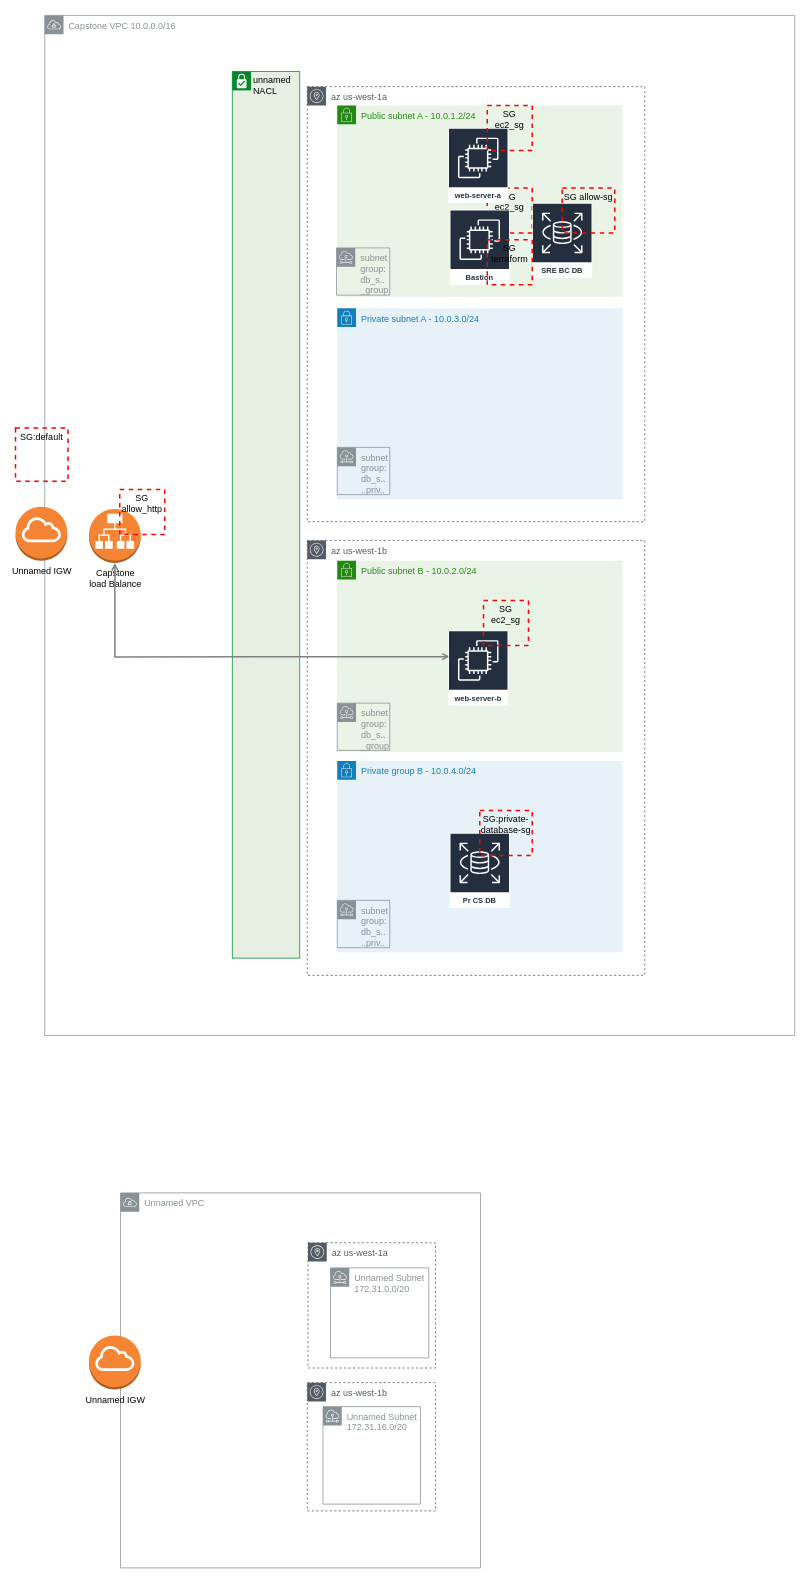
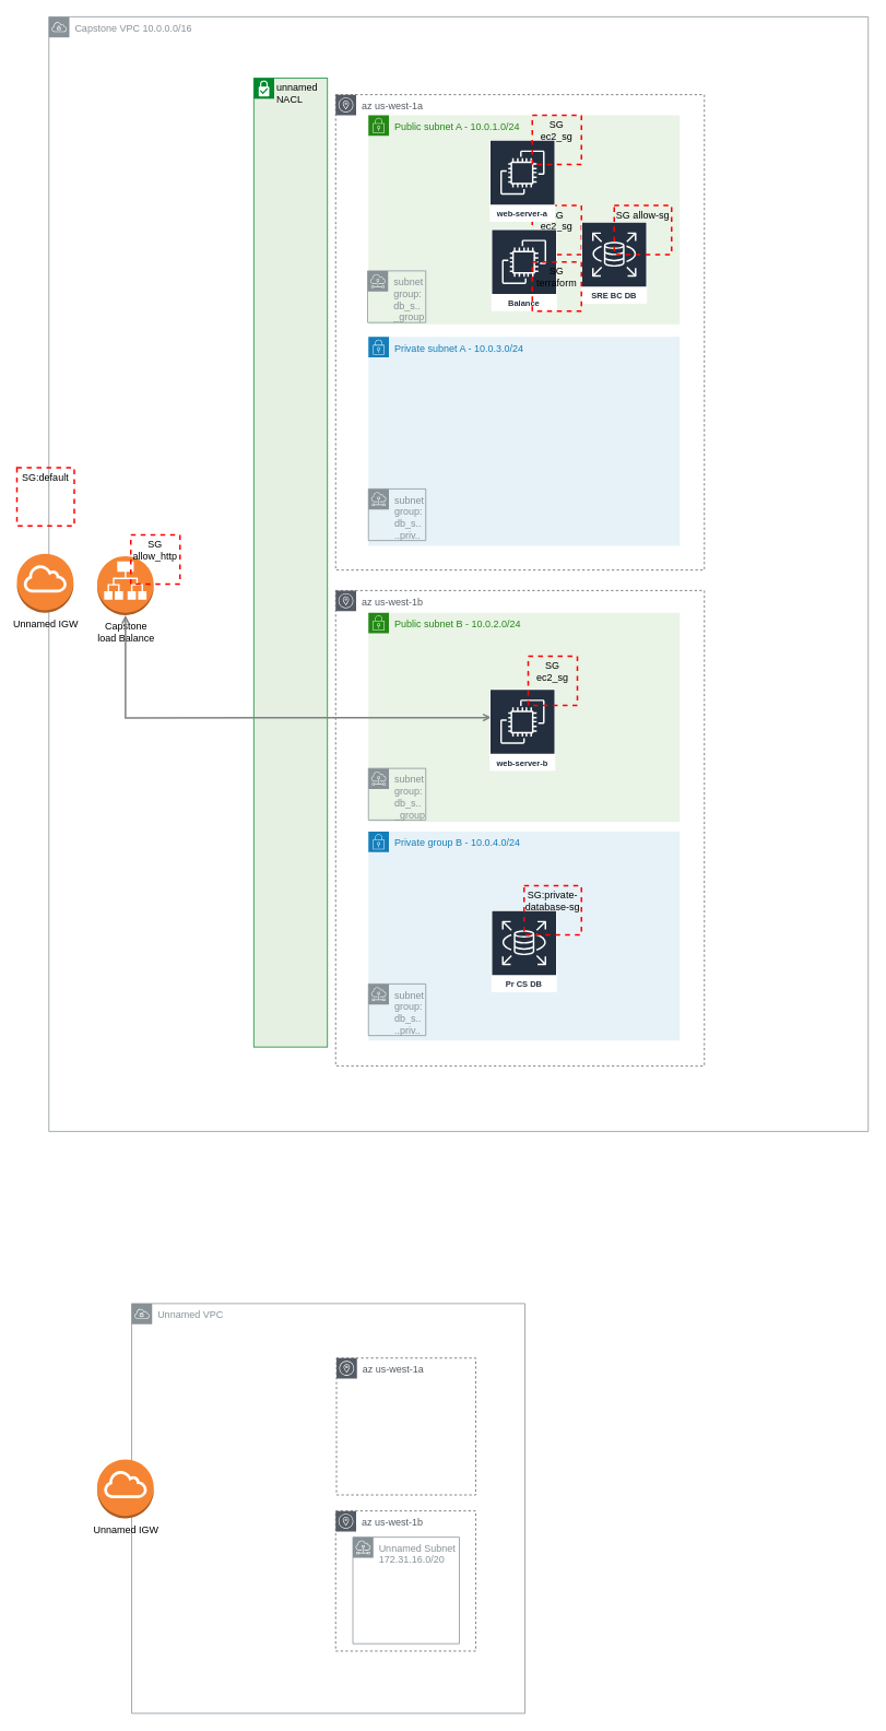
  <mxCell id="0" />
  <mxCell id="1" parent="0" />
  <mxCell id="2" value="Public subnet B - 10.0.2.0/24" style="points=[[0,0],[0.25,0],[0.5,0],[0.75,0],[1,0],[1,0.25],[1,0.5],[1,0.75],[1,1],[0.75,1],[0.5,1],[0.25,1],[0,1],[0,0.75],[0,0.5],[0,0.25]];outlineConnect=0;gradientColor=none;html=1;whiteSpace=wrap;fontSize=12;fontStyle=0;container=1;pointerEvents=0;collapsible=0;recursiveResize=0;shape=mxgraph.aws4.group;grIcon=mxgraph.aws4.group_security_group;grStroke=0;strokeColor=#248814;fillColor=#E9F3E6;verticalAlign=top;align=left;spacingLeft=30;fontColor=#248814;dashed=0;" vertex="1" parent="1"><mxGeometry x="449" y="747" width="380" height="255" as="geometry" /></mxCell>
  <mxCell id="3" value="Private group B - 10.0.4.0/24" style="points=[[0,0],[0.25,0],[0.5,0],[0.75,0],[1,0],[1,0.25],[1,0.5],[1,0.75],[1,1],[0.75,1],[0.5,1],[0.25,1],[0,1],[0,0.75],[0,0.5],[0,0.25]];outlineConnect=0;gradientColor=none;html=1;whiteSpace=wrap;fontSize=12;fontStyle=0;container=1;pointerEvents=0;collapsible=0;recursiveResize=0;shape=mxgraph.aws4.group;grIcon=mxgraph.aws4.group_security_group;grStroke=0;strokeColor=#147EBA;fillColor=#E6F2F8;verticalAlign=top;align=left;spacingLeft=30;fontColor=#147EBA;dashed=0;" vertex="1" parent="1"><mxGeometry x="449" y="1014" width="380" height="255" as="geometry" /></mxCell>
  <mxCell id="4" value="Capstone VPC 10.0.0.0/16" style="sketch=0;outlineConnect=0;gradientColor=none;html=1;whiteSpace=wrap;fontSize=12;fontStyle=0;shape=mxgraph.aws4.group;grIcon=mxgraph.aws4.group_vpc;strokeColor=#879196;fillColor=none;verticalAlign=top;align=left;spacingLeft=30;fontColor=#879196;dashed=0;" parent="1" vertex="1"><mxGeometry x="59" y="20" width="1000" height="1360" as="geometry" /></mxCell>
  <mxCell id="5" value="az us-west-1a" style="sketch=0;outlineConnect=0;gradientColor=none;html=1;whiteSpace=wrap;fontSize=12;fontStyle=0;shape=mxgraph.aws4.group;grIcon=mxgraph.aws4.group_availability_zone;strokeColor=#545B64;fillColor=none;verticalAlign=top;align=left;spacingLeft=30;fontColor=#545B64;dashed=1;" parent="1" vertex="1"><mxGeometry x="409" y="115" width="450" height="580" as="geometry" /></mxCell>
  <mxCell id="6" value="Private subnet A - 10.0.3.0/24" style="points=[[0,0],[0.25,0],[0.5,0],[0.75,0],[1,0],[1,0.25],[1,0.5],[1,0.75],[1,1],[0.75,1],[0.5,1],[0.25,1],[0,1],[0,0.75],[0,0.5],[0,0.25]];outlineConnect=0;gradientColor=none;html=1;whiteSpace=wrap;fontSize=12;fontStyle=0;container=1;pointerEvents=0;collapsible=0;recursiveResize=0;shape=mxgraph.aws4.group;grIcon=mxgraph.aws4.group_security_group;grStroke=0;strokeColor=#147EBA;fillColor=#E6F2F8;verticalAlign=top;align=left;spacingLeft=30;fontColor=#147EBA;dashed=0;" vertex="1" parent="1"><mxGeometry x="449" y="410.5" width="380" height="255" as="geometry" /></mxCell>
  <mxCell id="7" value="subnet&lt;br&gt;group:&lt;br&gt;db_s..&lt;br&gt;..priv.." style="sketch=0;outlineConnect=0;gradientColor=none;html=1;whiteSpace=wrap;fontSize=12;fontStyle=0;shape=mxgraph.aws4.group;grIcon=mxgraph.aws4.group_subnet;strokeColor=#879196;fillColor=none;verticalAlign=top;align=left;spacingLeft=30;fontColor=#879196;dashed=0;" vertex="1" parent="6"><mxGeometry y="185.5" width="70" height="63" as="geometry" /></mxCell>
- <mxCell id="8" value="Public subnet A - 10.0.1.2/24" style="points=[[0,0],[0.25,0],[0.5,0],[0.75,0],[1,0],[1,0.25],[1,0.5],[1,0.75],[1,1],[0.75,1],[0.5,1],[0.25,1],[0,1],[0,0.75],[0,0.5],[0,0.25]];outlineConnect=0;gradientColor=none;html=1;whiteSpace=wrap;fontSize=12;fontStyle=0;container=1;pointerEvents=0;collapsible=0;recursiveResize=0;shape=mxgraph.aws4.group;grIcon=mxgraph.aws4.group_security_group;grStroke=0;strokeColor=#248814;fillColor=#E9F3E6;verticalAlign=top;align=left;spacingLeft=30;fontColor=#248814;dashed=0;" vertex="1" parent="1"><mxGeometry x="449" y="140" width="380" height="255" as="geometry" /></mxCell>
+ <mxCell id="8" value="Public subnet A - 10.0.1.0/24" style="points=[[0,0],[0.25,0],[0.5,0],[0.75,0],[1,0],[1,0.25],[1,0.5],[1,0.75],[1,1],[0.75,1],[0.5,1],[0.25,1],[0,1],[0,0.75],[0,0.5],[0,0.25]];outlineConnect=0;gradientColor=none;html=1;whiteSpace=wrap;fontSize=12;fontStyle=0;container=1;pointerEvents=0;collapsible=0;recursiveResize=0;shape=mxgraph.aws4.group;grIcon=mxgraph.aws4.group_security_group;grStroke=0;strokeColor=#248814;fillColor=#E9F3E6;verticalAlign=top;align=left;spacingLeft=30;fontColor=#248814;dashed=0;" vertex="1" parent="1"><mxGeometry x="449" y="140" width="380" height="255" as="geometry" /></mxCell>
  <mxCell id="9" value="subnet&lt;br&gt;group:&lt;br&gt;db_s..&lt;br&gt;_group" style="sketch=0;outlineConnect=0;gradientColor=none;html=1;whiteSpace=wrap;fontSize=12;fontStyle=0;shape=mxgraph.aws4.group;grIcon=mxgraph.aws4.group_subnet;strokeColor=#879196;fillColor=none;verticalAlign=top;align=left;spacingLeft=30;fontColor=#879196;dashed=0;" vertex="1" parent="8"><mxGeometry x="-1" y="190" width="71" height="63" as="geometry" /></mxCell>
  <mxCell id="10" value="SG&lt;br&gt;ec2_sg" style="fontStyle=0;verticalAlign=top;align=center;spacingTop=-2;fillColor=none;rounded=0;whiteSpace=wrap;html=1;strokeColor=#FF0000;strokeWidth=2;dashed=1;container=1;collapsible=0;expand=0;recursiveResize=0;" vertex="1" parent="8"><mxGeometry x="200" y="110" width="60" height="60" as="geometry" /></mxCell>
  <mxCell id="11" value="unnamed &lt;br&gt;NACL" style="shape=mxgraph.ibm.box;prType=subnet;fontStyle=0;verticalAlign=top;align=left;spacingLeft=32;spacingTop=4;fillColor=#E6F0E2;rounded=0;whiteSpace=wrap;html=1;strokeColor=#00882B;strokeWidth=1;dashed=0;container=1;spacing=-4;collapsible=0;expand=0;recursiveResize=0;" parent="1" vertex="1"><mxGeometry x="309" y="95" width="90" height="1182" as="geometry" /></mxCell>
  <mxCell id="12" value="Capstone&lt;br&gt;load Balance" style="outlineConnect=0;dashed=0;verticalLabelPosition=bottom;verticalAlign=top;align=center;html=1;shape=mxgraph.aws3.application_load_balancer;fillColor=#F58534;gradientColor=none;" parent="1" vertex="1"><mxGeometry x="118" y="678" width="69" height="72" as="geometry" /></mxCell>
  <mxCell id="13" value="az us-west-1b" style="sketch=0;outlineConnect=0;gradientColor=none;html=1;whiteSpace=wrap;fontSize=12;fontStyle=0;shape=mxgraph.aws4.group;grIcon=mxgraph.aws4.group_availability_zone;strokeColor=#545B64;fillColor=none;verticalAlign=top;align=left;spacingLeft=30;fontColor=#545B64;dashed=1;" parent="1" vertex="1"><mxGeometry x="409" y="720" width="450" height="580" as="geometry" /></mxCell>
  <mxCell id="14" value="subnet&lt;br&gt;group:&lt;br&gt;db_s..&lt;br&gt;_group" style="sketch=0;outlineConnect=0;gradientColor=none;html=1;whiteSpace=wrap;fontSize=12;fontStyle=0;shape=mxgraph.aws4.group;grIcon=mxgraph.aws4.group_subnet;strokeColor=#879196;fillColor=none;verticalAlign=top;align=left;spacingLeft=30;fontColor=#879196;dashed=0;" parent="1" vertex="1"><mxGeometry x="449" y="937" width="70" height="63" as="geometry" /></mxCell>
  <mxCell id="15" value="Unnamed VPC" style="sketch=0;outlineConnect=0;gradientColor=none;html=1;whiteSpace=wrap;fontSize=12;fontStyle=0;shape=mxgraph.aws4.group;grIcon=mxgraph.aws4.group_vpc;strokeColor=#879196;fillColor=none;verticalAlign=top;align=left;spacingLeft=30;fontColor=#879196;dashed=0;" parent="1" vertex="1"><mxGeometry x="160" y="1590" width="480" height="500" as="geometry" /></mxCell>
  <mxCell id="16" value="az us-west-1a" style="sketch=0;outlineConnect=0;gradientColor=none;html=1;whiteSpace=wrap;fontSize=12;fontStyle=0;shape=mxgraph.aws4.group;grIcon=mxgraph.aws4.group_availability_zone;strokeColor=#545B64;fillColor=none;verticalAlign=top;align=left;spacingLeft=30;fontColor=#545B64;dashed=1;" parent="1" vertex="1"><mxGeometry x="410" y="1656.5" width="170" height="167" as="geometry" /></mxCell>
- <mxCell id="17" value="Unnamed Subnet&lt;br&gt;172.31.0.0/20" style="sketch=0;outlineConnect=0;gradientColor=none;html=1;whiteSpace=wrap;fontSize=12;fontStyle=0;shape=mxgraph.aws4.group;grIcon=mxgraph.aws4.group_subnet;strokeColor=#879196;fillColor=none;verticalAlign=top;align=left;spacingLeft=30;fontColor=#879196;dashed=0;" parent="1" vertex="1"><mxGeometry x="440" y="1690" width="131" height="120" as="geometry" /></mxCell>
  <mxCell id="18" value="az us-west-1b" style="sketch=0;outlineConnect=0;gradientColor=none;html=1;whiteSpace=wrap;fontSize=12;fontStyle=0;shape=mxgraph.aws4.group;grIcon=mxgraph.aws4.group_availability_zone;strokeColor=#545B64;fillColor=none;verticalAlign=top;align=left;spacingLeft=30;fontColor=#545B64;dashed=1;" parent="1" vertex="1"><mxGeometry x="409" y="1843" width="171" height="171" as="geometry" /></mxCell>
  <mxCell id="19" value="Unnamed Subnet&lt;br&gt;172.31.16.0/20" style="sketch=0;outlineConnect=0;gradientColor=none;html=1;whiteSpace=wrap;fontSize=12;fontStyle=0;shape=mxgraph.aws4.group;grIcon=mxgraph.aws4.group_subnet;strokeColor=#879196;fillColor=none;verticalAlign=top;align=left;spacingLeft=30;fontColor=#879196;dashed=0;" parent="1" vertex="1"><mxGeometry x="430" y="1875" width="130" height="130" as="geometry" /></mxCell>
- <mxCell id="20" value="Bastion" style="sketch=0;outlineConnect=0;fontColor=#232F3E;gradientColor=none;strokeColor=#ffffff;fillColor=#232F3E;dashed=0;verticalLabelPosition=middle;verticalAlign=bottom;align=center;html=1;whiteSpace=wrap;fontSize=10;fontStyle=1;spacing=3;shape=mxgraph.aws4.productIcon;prIcon=mxgraph.aws4.ec2;" parent="1" vertex="1"><mxGeometry x="599" y="279" width="80" height="100" as="geometry" /></mxCell>
+ <mxCell id="20" value="Balance" style="sketch=0;outlineConnect=0;fontColor=#232F3E;gradientColor=none;strokeColor=#ffffff;fillColor=#232F3E;dashed=0;verticalLabelPosition=middle;verticalAlign=bottom;align=center;html=1;whiteSpace=wrap;fontSize=10;fontStyle=1;spacing=3;shape=mxgraph.aws4.productIcon;prIcon=mxgraph.aws4.ec2;" parent="1" vertex="1"><mxGeometry x="599" y="279" width="80" height="100" as="geometry" /></mxCell>
  <mxCell id="21" style="edgeStyle=orthogonalEdgeStyle;rounded=0;orthogonalLoop=1;jettySize=auto;html=1;startArrow=open;startFill=0;endArrow=open;endFill=0;strokeWidth=2;strokeColor=#808080;exitX=0;exitY=0.5;exitDx=0;exitDy=0;exitPerimeter=0;" parent="1" target="12" edge="1"><mxGeometry relative="1" as="geometry"><mxPoint x="599" y="875" as="sourcePoint" /><mxPoint x="219" y="950" as="targetPoint" /></mxGeometry></mxCell>
  <mxCell id="22" value="Unnamed IGW" style="outlineConnect=0;dashed=0;verticalLabelPosition=bottom;verticalAlign=top;align=center;html=1;shape=mxgraph.aws3.internet_gateway;fillColor=#F58534;gradientColor=none;" parent="1" vertex="1"><mxGeometry x="118" y="1780" width="69" height="72" as="geometry" /></mxCell>
  <mxCell id="23" value="Unnamed IGW" style="outlineConnect=0;dashed=0;verticalLabelPosition=bottom;verticalAlign=top;align=center;html=1;shape=mxgraph.aws3.internet_gateway;fillColor=#F58534;gradientColor=none;" parent="1" vertex="1"><mxGeometry x="20" y="675" width="69" height="72" as="geometry" /></mxCell>
  <mxCell id="24" value="Pr CS DB" style="sketch=0;outlineConnect=0;fontColor=#232F3E;gradientColor=none;strokeColor=#ffffff;fillColor=#232F3E;dashed=0;verticalLabelPosition=middle;verticalAlign=bottom;align=center;html=1;whiteSpace=wrap;fontSize=10;fontStyle=1;spacing=3;shape=mxgraph.aws4.productIcon;prIcon=mxgraph.aws4.rds;" parent="1" vertex="1"><mxGeometry x="599" y="1110" width="80" height="100" as="geometry" /></mxCell>
  <mxCell id="25" value="SRE BC DB" style="sketch=0;outlineConnect=0;fontColor=#232F3E;gradientColor=none;strokeColor=#ffffff;fillColor=#232F3E;dashed=0;verticalLabelPosition=middle;verticalAlign=bottom;align=center;html=1;whiteSpace=wrap;fontSize=10;fontStyle=1;spacing=3;shape=mxgraph.aws4.productIcon;prIcon=mxgraph.aws4.rds;" vertex="1" parent="1"><mxGeometry x="709" y="270" width="80" height="100" as="geometry" /></mxCell>
  <mxCell id="26" value="web-server-a" style="sketch=0;outlineConnect=0;fontColor=#232F3E;gradientColor=none;strokeColor=#ffffff;fillColor=#232F3E;dashed=0;verticalLabelPosition=middle;verticalAlign=bottom;align=center;html=1;whiteSpace=wrap;fontSize=10;fontStyle=1;spacing=3;shape=mxgraph.aws4.productIcon;prIcon=mxgraph.aws4.ec2;" vertex="1" parent="1"><mxGeometry x="597" y="170" width="80" height="100" as="geometry" /></mxCell>
  <mxCell id="27" value="web-server-b" style="sketch=0;outlineConnect=0;fontColor=#232F3E;gradientColor=none;strokeColor=#ffffff;fillColor=#232F3E;dashed=0;verticalLabelPosition=middle;verticalAlign=bottom;align=center;html=1;whiteSpace=wrap;fontSize=10;fontStyle=1;spacing=3;shape=mxgraph.aws4.productIcon;prIcon=mxgraph.aws4.ec2;" vertex="1" parent="1"><mxGeometry x="597" y="840" width="80" height="100" as="geometry" /></mxCell>
  <mxCell id="28" value="SG:default" style="fontStyle=0;verticalAlign=top;align=center;spacingTop=-2;fillColor=none;rounded=0;whiteSpace=wrap;html=1;strokeColor=#FF0000;strokeWidth=2;dashed=1;container=1;collapsible=0;expand=0;recursiveResize=0;" vertex="1" parent="1"><mxGeometry x="20" y="570" width="70" height="71" as="geometry" /></mxCell>
  <mxCell id="29" value="SG:private-database-sg" style="fontStyle=0;verticalAlign=top;align=center;spacingTop=-2;fillColor=none;rounded=0;whiteSpace=wrap;html=1;strokeColor=#FF0000;strokeWidth=2;dashed=1;container=1;collapsible=0;expand=0;recursiveResize=0;" vertex="1" parent="1"><mxGeometry x="639" y="1080" width="70" height="60" as="geometry" /></mxCell>
  <mxCell id="30" value="SG allow-sg" style="fontStyle=0;verticalAlign=top;align=center;spacingTop=-2;fillColor=none;rounded=0;whiteSpace=wrap;html=1;strokeColor=#FF0000;strokeWidth=2;dashed=1;container=1;collapsible=0;expand=0;recursiveResize=0;" vertex="1" parent="1"><mxGeometry x="749" y="250" width="70" height="60" as="geometry" /></mxCell>
  <mxCell id="31" value="subnet&lt;br&gt;group:&lt;br&gt;db_s..&lt;br&gt;..priv.." style="sketch=0;outlineConnect=0;gradientColor=none;html=1;whiteSpace=wrap;fontSize=12;fontStyle=0;shape=mxgraph.aws4.group;grIcon=mxgraph.aws4.group_subnet;strokeColor=#879196;fillColor=none;verticalAlign=top;align=left;spacingLeft=30;fontColor=#879196;dashed=0;" vertex="1" parent="1"><mxGeometry x="449" y="1200" width="70" height="63" as="geometry" /></mxCell>
  <mxCell id="32" value="SG&lt;br&gt;ec2_sg" style="fontStyle=0;verticalAlign=top;align=center;spacingTop=-2;fillColor=none;rounded=0;whiteSpace=wrap;html=1;strokeColor=#FF0000;strokeWidth=2;dashed=1;container=1;collapsible=0;expand=0;recursiveResize=0;" vertex="1" parent="1"><mxGeometry x="649" y="140" width="60" height="60" as="geometry" /></mxCell>
  <mxCell id="33" value="SG&lt;br&gt;ec2_sg" style="fontStyle=0;verticalAlign=top;align=center;spacingTop=-2;fillColor=none;rounded=0;whiteSpace=wrap;html=1;strokeColor=#FF0000;strokeWidth=2;dashed=1;container=1;collapsible=0;expand=0;recursiveResize=0;" vertex="1" parent="1"><mxGeometry x="644" y="800" width="60" height="60" as="geometry" /></mxCell>
  <mxCell id="34" value="SG&lt;br&gt;allow_http" style="fontStyle=0;verticalAlign=top;align=center;spacingTop=-2;fillColor=none;rounded=0;whiteSpace=wrap;html=1;strokeColor=#FF0000;strokeWidth=2;dashed=1;container=1;collapsible=0;expand=0;recursiveResize=0;" vertex="1" parent="1"><mxGeometry x="159" y="652" width="60" height="60" as="geometry" /></mxCell>
  <mxCell id="35" value="SG&lt;br&gt;terraform" style="fontStyle=0;verticalAlign=top;align=center;spacingTop=-2;fillColor=none;rounded=0;whiteSpace=wrap;html=1;strokeColor=#FF0000;strokeWidth=2;dashed=1;container=1;collapsible=0;expand=0;recursiveResize=0;" vertex="1" parent="1"><mxGeometry x="649" y="319" width="60" height="60" as="geometry" /></mxCell>
